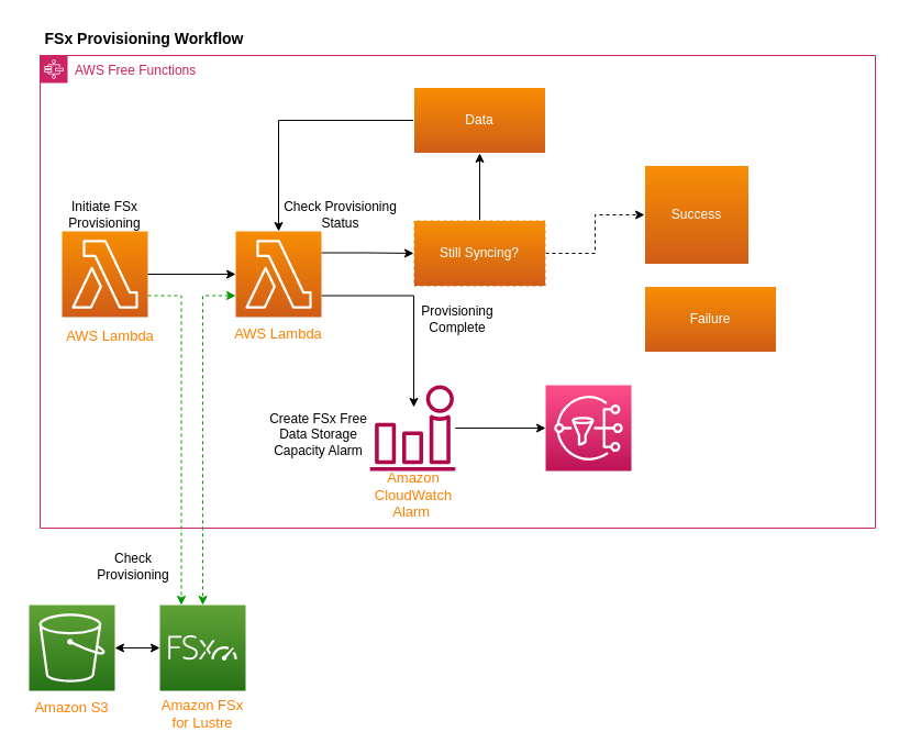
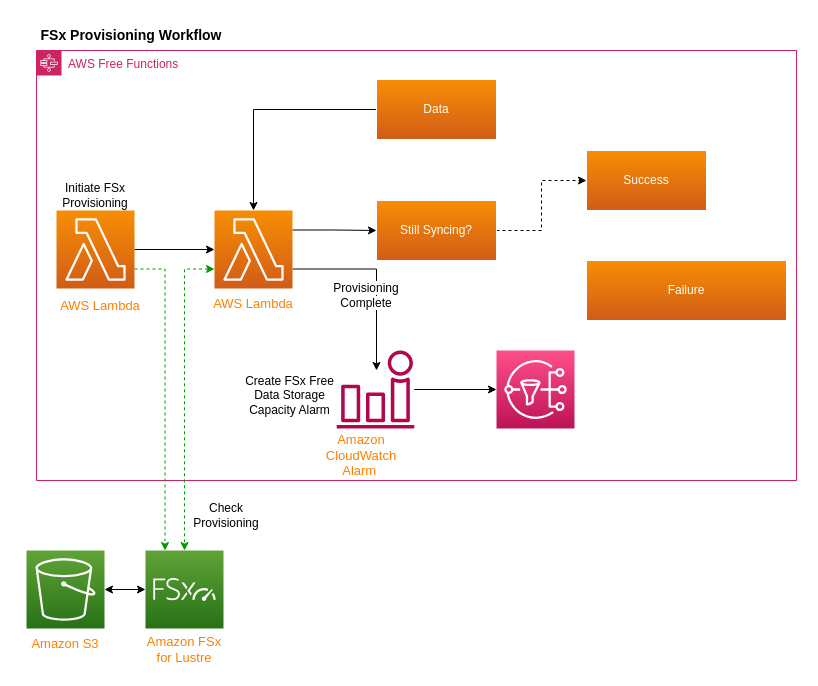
  <mxCell id="0" />
  <mxCell id="1" parent="0" />
  <mxCell id="2" value="AWS Free Functions" style="points=[[0,0],[0.25,0],[0.5,0],[0.75,0],[1,0],[1,0.25],[1,0.5],[1,0.75],[1,1],[0.75,1],[0.5,1],[0.25,1],[0,1],[0,0.75],[0,0.5],[0,0.25]];outlineConnect=0;gradientColor=none;html=1;whiteSpace=wrap;fontSize=12;fontStyle=0;shape=mxgraph.aws4.group;grIcon=mxgraph.aws4.group_aws_step_functions_workflow;strokeColor=#CD2264;fillColor=none;verticalAlign=top;align=left;spacingLeft=30;fontColor=#CD2264;dashed=0;" vertex="1" parent="1"><mxGeometry x="36" y="50" width="760" height="430" as="geometry" /></mxCell>
  <mxCell id="3" value="" style="edgeStyle=orthogonalEdgeStyle;rounded=0;orthogonalLoop=1;jettySize=auto;html=1;" edge="1" parent="1" source="5" target="9"><mxGeometry relative="1" as="geometry" /></mxCell>
  <mxCell id="4" style="edgeStyle=orthogonalEdgeStyle;rounded=0;orthogonalLoop=1;jettySize=auto;html=1;exitX=1;exitY=0.75;exitDx=0;exitDy=0;exitPerimeter=0;entryX=0.25;entryY=0;entryDx=0;entryDy=0;entryPerimeter=0;strokeColor=#009900;dashed=1;" edge="1" parent="1" source="5" target="28"><mxGeometry relative="1" as="geometry" /></mxCell>
  <mxCell id="5" value="" style="sketch=0;points=[[0,0,0],[0.25,0,0],[0.5,0,0],[0.75,0,0],[1,0,0],[0,1,0],[0.25,1,0],[0.5,1,0],[0.75,1,0],[1,1,0],[0,0.25,0],[0,0.5,0],[0,0.75,0],[1,0.25,0],[1,0.5,0],[1,0.75,0]];outlineConnect=0;fontColor=#232F3E;gradientColor=#F78E04;gradientDirection=north;fillColor=#D05C17;strokeColor=#ffffff;dashed=0;verticalLabelPosition=bottom;verticalAlign=top;align=center;html=1;fontSize=12;fontStyle=0;aspect=fixed;shape=mxgraph.aws4.resourceIcon;resIcon=mxgraph.aws4.lambda;" vertex="1" parent="1"><mxGeometry x="56" y="210" width="78" height="78" as="geometry" /></mxCell>
  <mxCell id="6" value="" style="edgeStyle=orthogonalEdgeStyle;rounded=0;orthogonalLoop=1;jettySize=auto;html=1;exitX=1;exitY=0.25;exitDx=0;exitDy=0;exitPerimeter=0;" edge="1" parent="1" source="9" target="12"><mxGeometry relative="1" as="geometry" /></mxCell>
  <mxCell id="7" style="edgeStyle=orthogonalEdgeStyle;rounded=0;orthogonalLoop=1;jettySize=auto;html=1;exitX=1;exitY=0.75;exitDx=0;exitDy=0;exitPerimeter=0;entryX=0.513;entryY=0.256;entryDx=0;entryDy=0;entryPerimeter=0;fontSize=12;fontColor=#000000;" edge="1" parent="1" source="9" target="21"><mxGeometry relative="1" as="geometry" /></mxCell>
  <mxCell id="8" style="edgeStyle=orthogonalEdgeStyle;rounded=0;orthogonalLoop=1;jettySize=auto;html=1;exitX=0;exitY=0.75;exitDx=0;exitDy=0;exitPerimeter=0;entryX=0.5;entryY=0;entryDx=0;entryDy=0;entryPerimeter=0;startArrow=classic;startFill=1;strokeColor=#009900;dashed=1;" edge="1" parent="1" source="9" target="28"><mxGeometry relative="1" as="geometry" /></mxCell>
  <mxCell id="9" value="" style="sketch=0;points=[[0,0,0],[0.25,0,0],[0.5,0,0],[0.75,0,0],[1,0,0],[0,1,0],[0.25,1,0],[0.5,1,0],[0.75,1,0],[1,1,0],[0,0.25,0],[0,0.5,0],[0,0.75,0],[1,0.25,0],[1,0.5,0],[1,0.75,0]];outlineConnect=0;fontColor=#232F3E;gradientColor=#F78E04;gradientDirection=north;fillColor=#D05C17;strokeColor=#ffffff;dashed=0;verticalLabelPosition=bottom;verticalAlign=top;align=center;html=1;fontSize=12;fontStyle=0;aspect=fixed;shape=mxgraph.aws4.resourceIcon;resIcon=mxgraph.aws4.lambda;" vertex="1" parent="1"><mxGeometry x="214" y="210" width="78" height="78" as="geometry" /></mxCell>
- <mxCell id="10" value="" style="edgeStyle=orthogonalEdgeStyle;rounded=0;orthogonalLoop=1;jettySize=auto;html=1;" edge="1" parent="1" source="12" target="14"><mxGeometry relative="1" as="geometry" /></mxCell>
  <mxCell id="11" value="" style="edgeStyle=orthogonalEdgeStyle;rounded=0;orthogonalLoop=1;jettySize=auto;html=1;dashed=1;" edge="1" parent="1" source="12" target="16"><mxGeometry relative="1" as="geometry" /></mxCell>
- <mxCell id="12" value="Still Syncing?" style="whiteSpace=wrap;html=1;dashed=1;fontColor=#FFFFFF;fontStyle=0;verticalAlign=middle;strokeColor=#ffffff;fillColor=#D05C17;gradientColor=#F78E04;gradientDirection=north;sketch=0;" vertex="1" parent="1"><mxGeometry x="376" y="200" width="120" height="60" as="geometry" /></mxCell>
+ <mxCell id="12" value="Still Syncing?" style="whiteSpace=wrap;html=1;dashed=0;fontColor=#FFFFFF;fontStyle=0;verticalAlign=middle;strokeColor=#ffffff;fillColor=#D05C17;gradientColor=#F78E04;gradientDirection=north;sketch=0;" vertex="1" parent="1"><mxGeometry x="376" y="200" width="120" height="60" as="geometry" /></mxCell>
  <mxCell id="13" style="edgeStyle=orthogonalEdgeStyle;rounded=0;orthogonalLoop=1;jettySize=auto;html=1;" edge="1" parent="1" source="14" target="9"><mxGeometry relative="1" as="geometry" /></mxCell>
  <mxCell id="14" value="Data" style="whiteSpace=wrap;html=1;dashed=0;fontColor=#FFFFFF;fontStyle=0;verticalAlign=middle;strokeColor=#ffffff;fillColor=#D05C17;gradientColor=#F78E04;gradientDirection=north;sketch=0;" vertex="1" parent="1"><mxGeometry x="376" y="79" width="120" height="60" as="geometry" /></mxCell>
- <mxCell id="15" value="Failure" style="whiteSpace=wrap;html=1;dashed=0;fontColor=#FFFFFF;fontStyle=0;verticalAlign=middle;strokeColor=#ffffff;fillColor=#D05C17;gradientColor=#F78E04;gradientDirection=north;sketch=0;" vertex="1" parent="1"><mxGeometry x="586" y="260" width="120" height="60" as="geometry" /></mxCell>
- <mxCell id="16" value="Success" style="whiteSpace=wrap;html=1;dashed=0;fontColor=#FFFFFF;fontStyle=0;verticalAlign=middle;strokeColor=#ffffff;fillColor=#D05C17;gradientColor=#F78E04;gradientDirection=north;sketch=0;" vertex="1" parent="1"><mxGeometry x="586" y="150" width="95" height="90" as="geometry" /></mxCell>
+ <mxCell id="15" value="Failure" style="whiteSpace=wrap;html=1;dashed=0;fontColor=#FFFFFF;fontStyle=0;verticalAlign=middle;strokeColor=#ffffff;fillColor=#D05C17;gradientColor=#F78E04;gradientDirection=north;sketch=0;" vertex="1" parent="1"><mxGeometry x="586" y="260" width="200" height="60" as="geometry" /></mxCell>
+ <mxCell id="16" value="Success" style="whiteSpace=wrap;html=1;dashed=0;fontColor=#FFFFFF;fontStyle=0;verticalAlign=middle;strokeColor=#ffffff;fillColor=#D05C17;gradientColor=#F78E04;gradientDirection=north;sketch=0;" vertex="1" parent="1"><mxGeometry x="586" y="150" width="120" height="60" as="geometry" /></mxCell>
  <mxCell id="17" value="Initiate FSx Provisioning" style="text;html=1;strokeColor=none;fillColor=none;align=center;verticalAlign=middle;whiteSpace=wrap;rounded=0;" vertex="1" parent="1"><mxGeometry x="45" y="180" width="100" height="30" as="geometry" /></mxCell>
- <mxCell id="18" value="Check Provisioning Status" style="text;html=1;strokeColor=none;fillColor=none;align=center;verticalAlign=middle;whiteSpace=wrap;rounded=0;" vertex="1" parent="1"><mxGeometry x="256" y="180" width="107" height="30" as="geometry" /></mxCell>
  <mxCell id="19" value="FSx Provisioning Workflow" style="text;html=1;strokeColor=none;fillColor=none;align=center;verticalAlign=middle;whiteSpace=wrap;rounded=0;fontStyle=1;fontSize=14;" vertex="1" parent="1"><mxGeometry x="36" y="20" width="190" height="30" as="geometry" /></mxCell>
  <mxCell id="20" style="edgeStyle=orthogonalEdgeStyle;rounded=0;orthogonalLoop=1;jettySize=auto;html=1;fontSize=12;fontColor=#000000;" edge="1" parent="1" source="21" target="23"><mxGeometry relative="1" as="geometry" /></mxCell>
  <mxCell id="21" value="" style="sketch=0;outlineConnect=0;fontColor=#232F3E;gradientColor=none;fillColor=#B0084D;strokeColor=none;dashed=0;verticalLabelPosition=bottom;verticalAlign=top;align=center;html=1;fontSize=12;fontStyle=0;aspect=fixed;pointerEvents=1;shape=mxgraph.aws4.alarm;" vertex="1" parent="1"><mxGeometry x="336" y="350" width="78" height="78" as="geometry" /></mxCell>
  <mxCell id="22" value="&lt;span style=&quot;background-color: rgb(255 , 255 , 255)&quot;&gt;&lt;font style=&quot;font-size: 12px&quot;&gt;Create FSx Free Data Storage Capacity Alarm&lt;/font&gt;&lt;/span&gt;" style="text;html=1;strokeColor=none;fillColor=none;align=center;verticalAlign=middle;whiteSpace=wrap;rounded=0;" vertex="1" parent="1"><mxGeometry x="236" y="380" width="107" height="30" as="geometry" /></mxCell>
  <mxCell id="23" value="" style="sketch=0;points=[[0,0,0],[0.25,0,0],[0.5,0,0],[0.75,0,0],[1,0,0],[0,1,0],[0.25,1,0],[0.5,1,0],[0.75,1,0],[1,1,0],[0,0.25,0],[0,0.5,0],[0,0.75,0],[1,0.25,0],[1,0.5,0],[1,0.75,0]];outlineConnect=0;fontColor=#232F3E;gradientColor=#FF4F8B;gradientDirection=north;fillColor=#BC1356;strokeColor=#ffffff;dashed=0;verticalLabelPosition=bottom;verticalAlign=top;align=center;html=1;fontSize=12;fontStyle=0;aspect=fixed;shape=mxgraph.aws4.resourceIcon;resIcon=mxgraph.aws4.sns;" vertex="1" parent="1"><mxGeometry x="496" y="350" width="78" height="78" as="geometry" /></mxCell>
- <mxCell id="24" value="&lt;span style=&quot;background-color: rgb(255 , 255 , 255)&quot;&gt;&lt;font style=&quot;font-size: 12px&quot;&gt;Provisioning Complete&lt;/font&gt;&lt;/span&gt;" style="text;html=1;strokeColor=none;fillColor=none;align=center;verticalAlign=middle;whiteSpace=wrap;rounded=0;" vertex="1" parent="1"><mxGeometry x="376" y="275" width="80" height="30" as="geometry" /></mxCell>
+ <mxCell id="24" value="&lt;span style=&quot;background-color: rgb(255 , 255 , 255)&quot;&gt;&lt;font style=&quot;font-size: 12px&quot;&gt;Provisioning Complete&lt;/font&gt;&lt;/span&gt;" style="text;html=1;strokeColor=none;fillColor=none;align=center;verticalAlign=middle;whiteSpace=wrap;rounded=0;" vertex="1" parent="1"><mxGeometry x="326" y="280" width="80" height="30" as="geometry" /></mxCell>
  <mxCell id="25" value="AWS Lambda" style="text;html=1;strokeColor=none;fillColor=none;align=center;verticalAlign=middle;whiteSpace=wrap;rounded=0;fontSize=13;fontColor=#FF8000;" vertex="1" parent="1"><mxGeometry x="55" y="290" width="90" height="30" as="geometry" /></mxCell>
  <mxCell id="26" value="AWS Lambda" style="text;html=1;strokeColor=none;fillColor=none;align=center;verticalAlign=middle;whiteSpace=wrap;rounded=0;fontSize=13;fontColor=#FF8000;" vertex="1" parent="1"><mxGeometry x="208" y="288" width="90" height="30" as="geometry" /></mxCell>
- <mxCell id="27" value="Amazon CloudWatch Alarm&amp;nbsp;" style="text;html=1;strokeColor=none;fillColor=none;align=center;verticalAlign=middle;whiteSpace=wrap;rounded=0;fontSize=13;fontColor=#FF8000;" vertex="1" parent="1"><mxGeometry x="331" y="430" width="90" height="40" as="geometry" /></mxCell>
+ <mxCell id="27" value="Amazon CloudWatch Alarm&amp;nbsp;" style="text;html=1;strokeColor=none;fillColor=none;align=center;verticalAlign=middle;whiteSpace=wrap;rounded=0;fontSize=13;fontColor=#FF8000;" vertex="1" parent="1"><mxGeometry x="316" y="435" width="90" height="40" as="geometry" /></mxCell>
  <mxCell id="28" value="" style="sketch=0;points=[[0,0,0],[0.25,0,0],[0.5,0,0],[0.75,0,0],[1,0,0],[0,1,0],[0.25,1,0],[0.5,1,0],[0.75,1,0],[1,1,0],[0,0.25,0],[0,0.5,0],[0,0.75,0],[1,0.25,0],[1,0.5,0],[1,0.75,0]];outlineConnect=0;fontColor=#232F3E;gradientColor=#60A337;gradientDirection=north;fillColor=#277116;strokeColor=#ffffff;dashed=0;verticalLabelPosition=bottom;verticalAlign=top;align=center;html=1;fontSize=12;fontStyle=0;aspect=fixed;shape=mxgraph.aws4.resourceIcon;resIcon=mxgraph.aws4.fsx_for_lustre;" vertex="1" parent="1"><mxGeometry x="145" y="550" width="78" height="78" as="geometry" /></mxCell>
  <mxCell id="29" style="edgeStyle=orthogonalEdgeStyle;rounded=0;orthogonalLoop=1;jettySize=auto;html=1;entryX=0;entryY=0.5;entryDx=0;entryDy=0;entryPerimeter=0;startArrow=classic;startFill=1;" edge="1" parent="1" source="30" target="28"><mxGeometry relative="1" as="geometry" /></mxCell>
  <mxCell id="30" value="" style="sketch=0;points=[[0,0,0],[0.25,0,0],[0.5,0,0],[0.75,0,0],[1,0,0],[0,1,0],[0.25,1,0],[0.5,1,0],[0.75,1,0],[1,1,0],[0,0.25,0],[0,0.5,0],[0,0.75,0],[1,0.25,0],[1,0.5,0],[1,0.75,0]];outlineConnect=0;fontColor=#232F3E;gradientColor=#60A337;gradientDirection=north;fillColor=#277116;strokeColor=#ffffff;dashed=0;verticalLabelPosition=bottom;verticalAlign=top;align=center;html=1;fontSize=12;fontStyle=0;aspect=fixed;shape=mxgraph.aws4.resourceIcon;resIcon=mxgraph.aws4.s3;" vertex="1" parent="1"><mxGeometry x="26" y="550" width="78" height="78" as="geometry" /></mxCell>
- <mxCell id="31" value="&lt;span style=&quot;background-color: rgb(255 , 255 , 255)&quot;&gt;&lt;font style=&quot;font-size: 12px&quot;&gt;Check Provisioning&lt;/font&gt;&lt;/span&gt;" style="text;html=1;strokeColor=none;fillColor=none;align=center;verticalAlign=middle;whiteSpace=wrap;rounded=0;" vertex="1" parent="1"><mxGeometry x="81" y="500" width="80" height="30" as="geometry" /></mxCell>
+ <mxCell id="31" value="&lt;span style=&quot;background-color: rgb(255 , 255 , 255)&quot;&gt;&lt;font style=&quot;font-size: 12px&quot;&gt;Check Provisioning&lt;/font&gt;&lt;/span&gt;" style="text;html=1;strokeColor=none;fillColor=none;align=center;verticalAlign=middle;whiteSpace=wrap;rounded=0;" vertex="1" parent="1"><mxGeometry x="186" y="500" width="80" height="30" as="geometry" /></mxCell>
  <mxCell id="32" value="Amazon S3" style="text;html=1;strokeColor=none;fillColor=none;align=center;verticalAlign=middle;whiteSpace=wrap;rounded=0;fontSize=13;fontColor=#FF8000;" vertex="1" parent="1"><mxGeometry x="20" y="628" width="90" height="30" as="geometry" /></mxCell>
  <mxCell id="33" value="Amazon FSx for Lustre" style="text;html=1;strokeColor=none;fillColor=none;align=center;verticalAlign=middle;whiteSpace=wrap;rounded=0;fontSize=13;fontColor=#FF8000;" vertex="1" parent="1"><mxGeometry x="139" y="634" width="90" height="30" as="geometry" /></mxCell>
